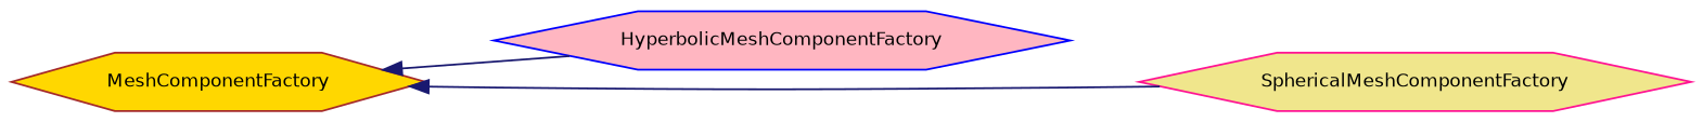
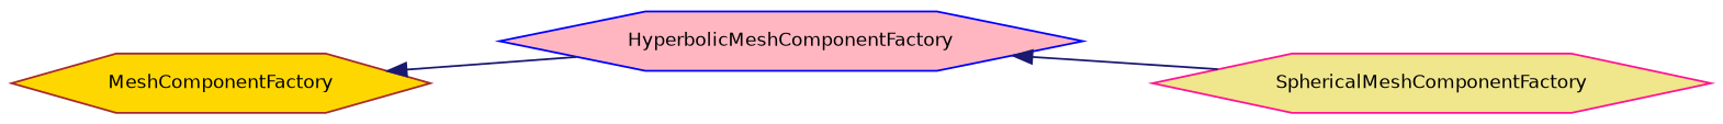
  digraph {
    rankdir=LR
    node [fontname=Helvetica fontsize=10 shape=hexagon style=filled]
    edge [color=midnightblue dir=back fontname=Helvetica fontsize=10 labelfontname=Helvetica labelfontsize=10 style=solid]
    n1 [color=brown fillcolor=gold height=0.2 label=MeshComponentFactory width=0.4]
    n2 [color=blue fillcolor=lightpink height=0.2 label=HyperbolicMeshComponentFactory width=0.4]
    n3 [color=deeppink fillcolor=khaki height=0.2 label=SphericalMeshComponentFactory width=0.4]
    n1 -> n2
-   n1 -> n3
+   n2 -> n3
  }
